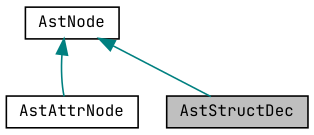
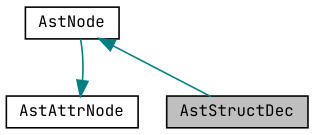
  digraph {
    fontname="JetBrains Mono"
    node [color=black fillcolor=white fontname="JetBrains Mono" fontsize=10 shape=record style=filled]
    edge [color=teal dir=back fontname="JetBrains Mono" fontsize=10 labelfontname=Helvetica labelfontsize=10 style=solid]
    n1 [fillcolor=grey75 fontcolor=black height=0.2 label=AstStructDec width=0.4]
    n2 [height=0.2 label=AstAttrNode width=0.4]
    n3 [height=0.2 label=AstNode width=0.4]
    n3 -> n1
-   n3 -> n2
+   n2 -> n3
  }
